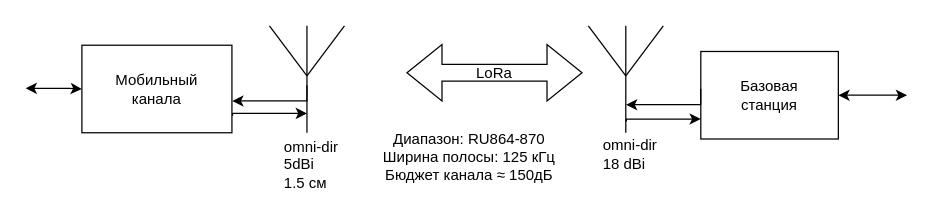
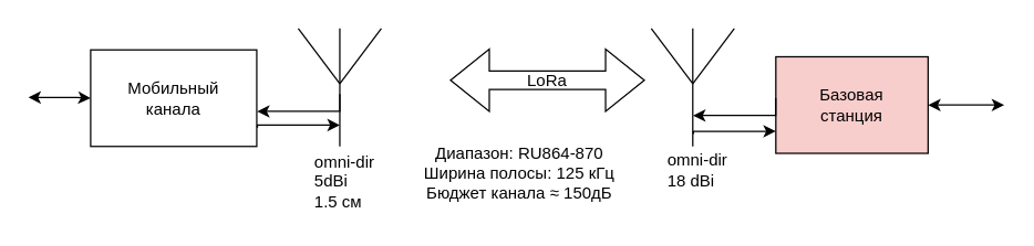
  <mxCell id="0" />
  <mxCell id="1" parent="0" />
  <mxCell id="2" style="edgeStyle=orthogonalEdgeStyle;rounded=0;orthogonalLoop=1;jettySize=auto;html=1;exitX=1.004;exitY=0.806;exitDx=0;exitDy=0;exitPerimeter=0;" edge="1" parent="1" source="3"><mxGeometry relative="1" as="geometry"><mxPoint x="215" y="102.5" as="sourcePoint" /><mxPoint x="245" y="90" as="targetPoint" /><Array as="points"><mxPoint x="186" y="90.5" /></Array></mxGeometry></mxCell>
  <mxCell id="3" value="Мобильный&lt;br&gt;канала" style="rounded=0;whiteSpace=wrap;html=1;" vertex="1" parent="1"><mxGeometry x="65" y="35.5" width="120" height="70" as="geometry" /></mxCell>
  <mxCell id="4" style="edgeStyle=orthogonalEdgeStyle;rounded=0;orthogonalLoop=1;jettySize=auto;html=1;exitX=1;exitY=0.5;exitDx=0;exitDy=0;startArrow=classic;startFill=1;" edge="1" parent="1" source="5"><mxGeometry relative="1" as="geometry"><mxPoint x="725" y="75.5" as="targetPoint" /></mxGeometry></mxCell>
- <mxCell id="5" value="Базовая&lt;br&gt;станция" style="rounded=0;whiteSpace=wrap;html=1;" vertex="1" parent="1"><mxGeometry x="560" y="40.5" width="110" height="70" as="geometry" /></mxCell>
+ <mxCell id="5" value="Базовая&lt;br&gt;станция" style="rounded=0;whiteSpace=wrap;html=1;fillColor=#f8cecc;" vertex="1" parent="1"><mxGeometry x="560" y="40.5" width="110" height="70" as="geometry" /></mxCell>
  <mxCell id="6" style="edgeStyle=orthogonalEdgeStyle;rounded=0;orthogonalLoop=1;jettySize=auto;html=1;exitX=0;exitY=0.25;exitDx=0;exitDy=0;entryX=1.002;entryY=0.637;entryDx=0;entryDy=0;entryPerimeter=0;" edge="1" parent="1" target="3"><mxGeometry relative="1" as="geometry"><mxPoint x="245" y="67.5" as="sourcePoint" /><mxPoint x="215" y="80" as="targetPoint" /><Array as="points"><mxPoint x="245" y="80.5" /></Array></mxGeometry></mxCell>
  <mxCell id="7" value="omni-dir 5dBi&lt;br&gt;1.5 см" style="text;whiteSpace=wrap;html=1;verticalAlign=middle;" vertex="1" parent="1"><mxGeometry x="225" y="105.5" width="50" height="50" as="geometry" /></mxCell>
  <mxCell id="8" value="omni-dir&lt;br&gt;18 dBi" style="text;whiteSpace=wrap;html=1;verticalAlign=middle;align=left;" vertex="1" parent="1"><mxGeometry x="480" y="105.5" width="50" height="35" as="geometry" /></mxCell>
  <mxCell id="9" style="edgeStyle=orthogonalEdgeStyle;rounded=0;orthogonalLoop=1;jettySize=auto;html=1;exitX=1;exitY=0.5;exitDx=0;exitDy=0;startArrow=classic;startFill=1;" edge="1" parent="1"><mxGeometry relative="1" as="geometry"><mxPoint x="65" y="70.5" as="targetPoint" /><mxPoint x="20" y="70" as="sourcePoint" /><Array as="points"><mxPoint x="55" y="70.5" /><mxPoint x="55" y="70.5" /></Array></mxGeometry></mxCell>
  <mxCell id="10" value="Диапазон: RU864-870&lt;br&gt;Ширина полосы: 125 кГц&lt;br&gt;Бюджет канала&amp;nbsp;≈ 150дБ" style="text;html=1;strokeColor=none;fillColor=none;align=center;verticalAlign=middle;whiteSpace=wrap;rounded=0;" vertex="1" parent="1"><mxGeometry x="295" y="100" width="160" height="50" as="geometry" /></mxCell>
  <mxCell id="11" value="LoRa" style="shape=doubleArrow;whiteSpace=wrap;html=1;" vertex="1" parent="1"><mxGeometry x="325" y="35" width="140" height="45" as="geometry" /></mxCell>
  <mxCell id="12" value="" style="endArrow=none;html=1;rounded=0;" edge="1" parent="1"><mxGeometry width="50" height="50" relative="1" as="geometry"><mxPoint x="245" y="105.5" as="sourcePoint" /><mxPoint x="245" y="20" as="targetPoint" /></mxGeometry></mxCell>
  <mxCell id="13" value="" style="endArrow=none;html=1;rounded=0;" edge="1" parent="1"><mxGeometry width="50" height="50" relative="1" as="geometry"><mxPoint x="245" y="60" as="sourcePoint" /><mxPoint x="215" y="20" as="targetPoint" /></mxGeometry></mxCell>
  <mxCell id="14" value="" style="endArrow=none;html=1;rounded=0;" edge="1" parent="1"><mxGeometry width="50" height="50" relative="1" as="geometry"><mxPoint x="245" y="60" as="sourcePoint" /><mxPoint x="275" y="20" as="targetPoint" /></mxGeometry></mxCell>
  <mxCell id="15" style="edgeStyle=orthogonalEdgeStyle;rounded=0;orthogonalLoop=1;jettySize=auto;html=1;exitX=1.004;exitY=0.806;exitDx=0;exitDy=0;exitPerimeter=0;" edge="1" parent="1"><mxGeometry relative="1" as="geometry"><mxPoint x="500.48" y="96.46" as="sourcePoint" /><mxPoint x="560" y="94.54" as="targetPoint" /><Array as="points"><mxPoint x="501" y="95.04" /></Array></mxGeometry></mxCell>
  <mxCell id="16" style="edgeStyle=orthogonalEdgeStyle;rounded=0;orthogonalLoop=1;jettySize=auto;html=1;exitX=0;exitY=0.25;exitDx=0;exitDy=0;entryX=1.002;entryY=0.637;entryDx=0;entryDy=0;entryPerimeter=0;" edge="1" parent="1"><mxGeometry relative="1" as="geometry"><mxPoint x="559.94" y="70.5" as="sourcePoint" /><mxPoint x="500.18" y="83.09" as="targetPoint" /><Array as="points"><mxPoint x="559.94" y="83.5" /></Array></mxGeometry></mxCell>
  <mxCell id="17" value="" style="endArrow=none;html=1;rounded=0;" edge="1" parent="1"><mxGeometry width="50" height="50" relative="1" as="geometry"><mxPoint x="500" y="105.5" as="sourcePoint" /><mxPoint x="500" y="20" as="targetPoint" /></mxGeometry></mxCell>
  <mxCell id="18" value="" style="endArrow=none;html=1;rounded=0;" edge="1" parent="1"><mxGeometry width="50" height="50" relative="1" as="geometry"><mxPoint x="500" y="60" as="sourcePoint" /><mxPoint x="470" y="20" as="targetPoint" /></mxGeometry></mxCell>
  <mxCell id="19" value="" style="endArrow=none;html=1;rounded=0;" edge="1" parent="1"><mxGeometry width="50" height="50" relative="1" as="geometry"><mxPoint x="500" y="60" as="sourcePoint" /><mxPoint x="530" y="20" as="targetPoint" /></mxGeometry></mxCell>
